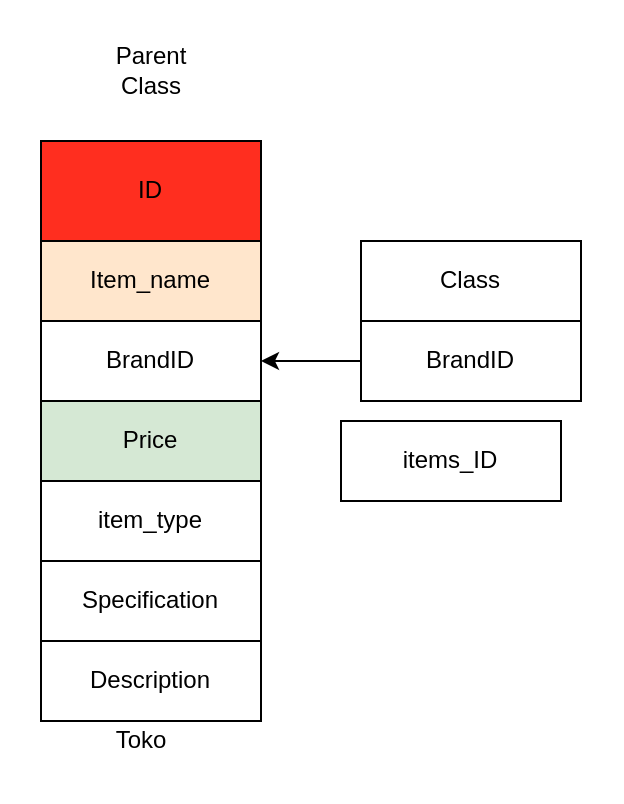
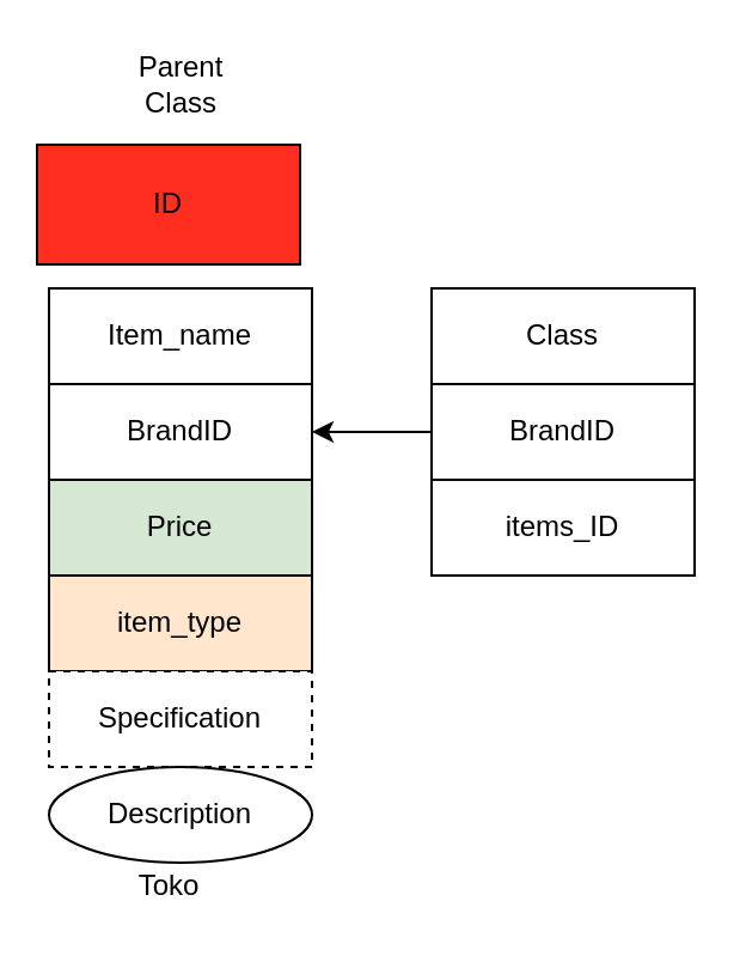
  <mxCell id="0" />
  <mxCell id="1" parent="0" />
- <mxCell id="2" value="ID" style="rounded=0;whiteSpace=wrap;html=1;fillColor=#FF2E1F;" vertex="1" parent="1"><mxGeometry x="20" y="70" width="110" height="50" as="geometry" /></mxCell>
- <mxCell id="3" value="item_type" style="rounded=0;whiteSpace=wrap;html=1;" vertex="1" parent="1"><mxGeometry x="20" y="240" width="110" height="40" as="geometry" /></mxCell>
- <mxCell id="4" value="Specification" style="rounded=0;whiteSpace=wrap;html=1;" vertex="1" parent="1"><mxGeometry x="20" y="280" width="110" height="40" as="geometry" /></mxCell>
- <mxCell id="5" value="Item_name" style="rounded=0;whiteSpace=wrap;html=1;fillColor=#ffe6cc;" vertex="1" parent="1"><mxGeometry x="20" y="120" width="110" height="40" as="geometry" /></mxCell>
+ <mxCell id="2" value="ID" style="rounded=0;whiteSpace=wrap;html=1;fillColor=#FF2E1F;" vertex="1" parent="1"><mxGeometry x="15" y="60" width="110" height="50" as="geometry" /></mxCell>
+ <mxCell id="3" value="item_type" style="rounded=0;whiteSpace=wrap;html=1;fillColor=#ffe6cc;" vertex="1" parent="1"><mxGeometry x="20" y="240" width="110" height="40" as="geometry" /></mxCell>
+ <mxCell id="4" value="Specification" style="rounded=0;whiteSpace=wrap;html=1;dashed=1;" vertex="1" parent="1"><mxGeometry x="20" y="280" width="110" height="40" as="geometry" /></mxCell>
+ <mxCell id="5" value="Item_name" style="rounded=0;whiteSpace=wrap;html=1;" vertex="1" parent="1"><mxGeometry x="20" y="120" width="110" height="40" as="geometry" /></mxCell>
  <mxCell id="6" value="BrandID" style="rounded=0;whiteSpace=wrap;html=1;" vertex="1" parent="1"><mxGeometry x="20" y="160" width="110" height="40" as="geometry" /></mxCell>
  <mxCell id="7" value="Price" style="rounded=0;whiteSpace=wrap;html=1;fillColor=#d5e8d4;" vertex="1" parent="1"><mxGeometry x="20" y="200" width="110" height="40" as="geometry" /></mxCell>
- <mxCell id="8" value="Description" style="rounded=0;whiteSpace=wrap;html=1;" vertex="1" parent="1"><mxGeometry x="20" y="320" width="110" height="40" as="geometry" /></mxCell>
+ <mxCell id="8" value="Description" style="ellipse;whiteSpace=wrap;html=1;" vertex="1" parent="1"><mxGeometry x="20" y="320" width="110" height="40" as="geometry" /></mxCell>
  <mxCell id="9" value="Parent&lt;br&gt;Class" style="text;html=1;align=center;verticalAlign=middle;resizable=0;points=[];autosize=1;strokeColor=none;fillColor=none;" vertex="1" parent="1"><mxGeometry x="50" y="20" width="50" height="30" as="geometry" /></mxCell>
  <mxCell id="10" value="Toko" style="text;html=1;align=center;verticalAlign=middle;resizable=0;points=[];autosize=1;strokeColor=none;fillColor=none;" vertex="1" parent="1"><mxGeometry x="50" y="360" width="40" height="20" as="geometry" /></mxCell>
  <mxCell id="11" value="Class" style="rounded=0;whiteSpace=wrap;html=1;" vertex="1" parent="1"><mxGeometry x="180" y="120" width="110" height="40" as="geometry" /></mxCell>
  <mxCell id="12" style="edgeStyle=orthogonalEdgeStyle;rounded=0;orthogonalLoop=1;jettySize=auto;html=1;entryX=1;entryY=0.5;entryDx=0;entryDy=0;" edge="1" parent="1" source="13" target="6"><mxGeometry relative="1" as="geometry" /></mxCell>
  <mxCell id="13" value="BrandID" style="rounded=0;whiteSpace=wrap;html=1;" vertex="1" parent="1"><mxGeometry x="180" y="160" width="110" height="40" as="geometry" /></mxCell>
- <mxCell id="14" value="items_ID" style="rounded=0;whiteSpace=wrap;html=1;" vertex="1" parent="1"><mxGeometry x="170" y="210" width="110" height="40" as="geometry" /></mxCell>
+ <mxCell id="14" value="items_ID" style="rounded=0;whiteSpace=wrap;html=1;" vertex="1" parent="1"><mxGeometry x="180" y="200" width="110" height="40" as="geometry" /></mxCell>
